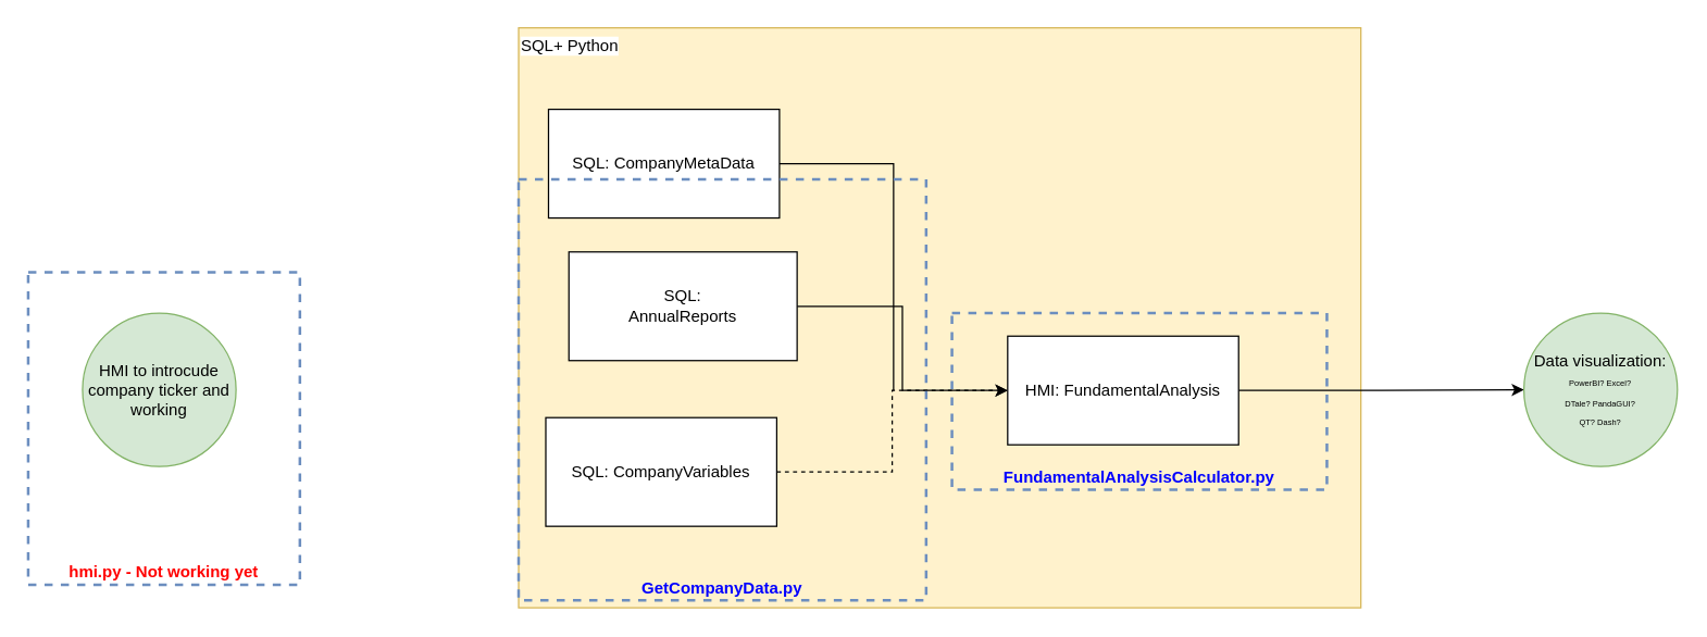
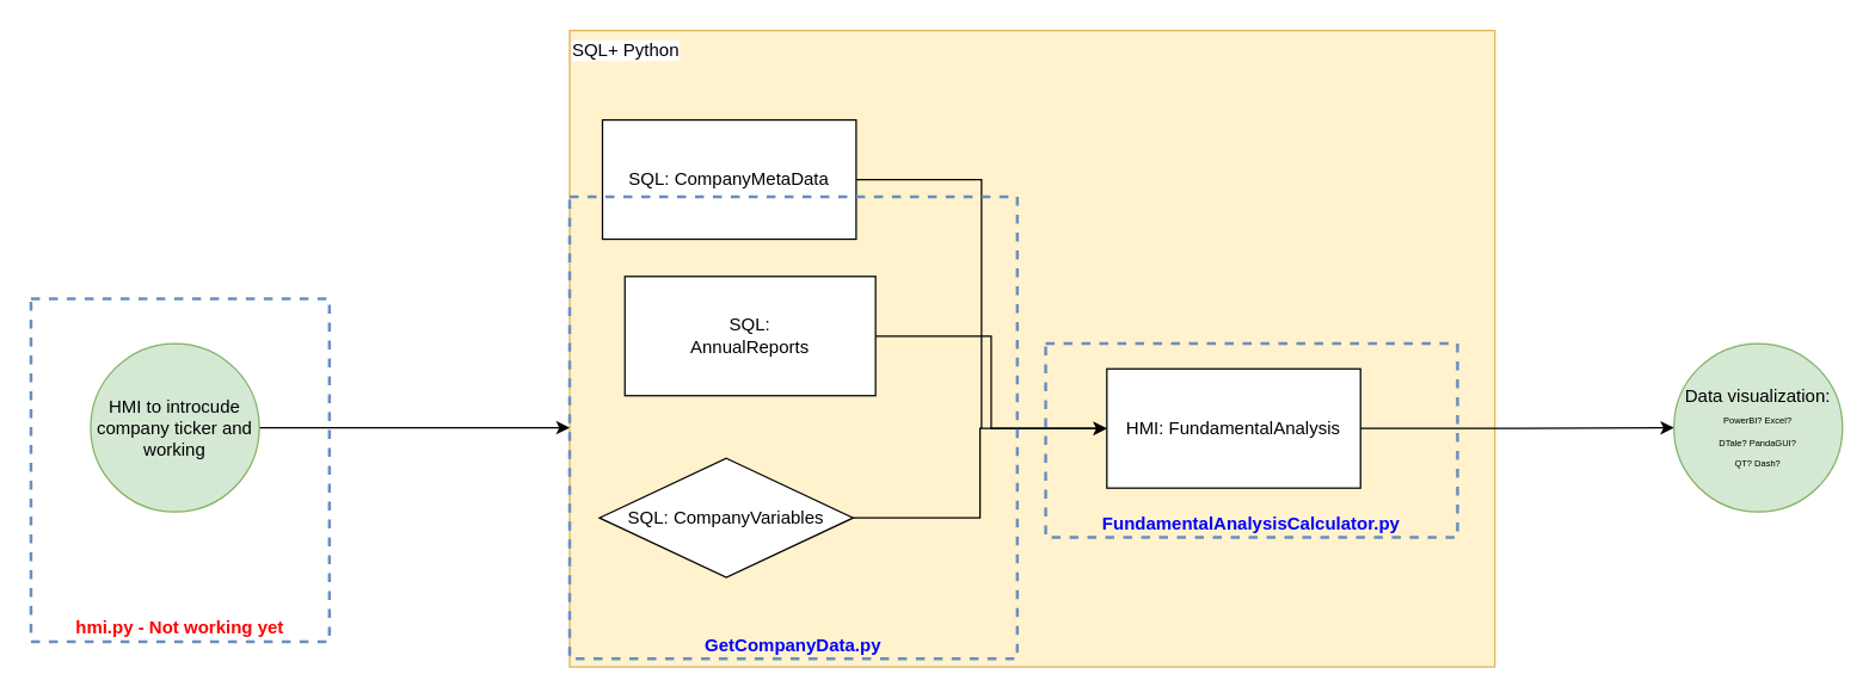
  <mxCell id="0" />
  <mxCell id="1" parent="0" />
  <mxCell id="2" value="SQL+ Python" style="rounded=0;whiteSpace=wrap;html=1;align=left;verticalAlign=top;labelBackgroundColor=default;fillColor=#fff2cc;strokeColor=#d6b656;glass=0;" parent="1" vertex="1"><mxGeometry x="381" y="20" width="620" height="427" as="geometry" /></mxCell>
  <mxCell id="3" style="edgeStyle=orthogonalEdgeStyle;rounded=0;orthogonalLoop=1;jettySize=auto;html=1;exitX=1;exitY=0.5;exitDx=0;exitDy=0;" parent="1" source="4" target="8" edge="1"><mxGeometry relative="1" as="geometry" /></mxCell>
  <mxCell id="4" value="SQL: &lt;br&gt;AnnualReports" style="rounded=0;whiteSpace=wrap;html=1;" parent="1" vertex="1"><mxGeometry x="418" y="185" width="168" height="80" as="geometry" /></mxCell>
- <mxCell id="5" style="edgeStyle=orthogonalEdgeStyle;rounded=0;orthogonalLoop=1;jettySize=auto;html=1;exitX=1;exitY=0.5;exitDx=0;exitDy=0;dashed=1;" parent="1" source="6" target="8" edge="1"><mxGeometry relative="1" as="geometry" /></mxCell>
- <mxCell id="6" value="SQL: CompanyVariables" style="rounded=0;whiteSpace=wrap;html=1;" parent="1" vertex="1"><mxGeometry x="401" y="307" width="170" height="80" as="geometry" /></mxCell>
+ <mxCell id="5" style="edgeStyle=orthogonalEdgeStyle;rounded=0;orthogonalLoop=1;jettySize=auto;html=1;exitX=1;exitY=0.5;exitDx=0;exitDy=0;" parent="1" source="6" target="8" edge="1"><mxGeometry relative="1" as="geometry" /></mxCell>
+ <mxCell id="6" value="SQL: CompanyVariables" style="rhombus;whiteSpace=wrap;html=1;" parent="1" vertex="1"><mxGeometry x="401" y="307" width="170" height="80" as="geometry" /></mxCell>
  <mxCell id="7" style="edgeStyle=orthogonalEdgeStyle;rounded=0;orthogonalLoop=1;jettySize=auto;html=1;exitX=1;exitY=0.5;exitDx=0;exitDy=0;endArrow=classic;endFill=1;entryX=0;entryY=0.5;entryDx=0;entryDy=0;" parent="1" source="8" target="9" edge="1"><mxGeometry relative="1" as="geometry"><mxPoint x="1101" y="287" as="targetPoint" /></mxGeometry></mxCell>
  <mxCell id="8" value="HMI: FundamentalAnalysis" style="rounded=0;whiteSpace=wrap;html=1;" parent="1" vertex="1"><mxGeometry x="741" y="247" width="170" height="80" as="geometry" /></mxCell>
  <mxCell id="9" value="Data visualization:&lt;br&gt;&lt;font style=&quot;font-size: 6px&quot;&gt;PowerBI? Excel?&lt;br&gt;DTale? PandaGUI?&lt;br&gt;QT? Dash?&lt;/font&gt;" style="ellipse;whiteSpace=wrap;html=1;aspect=fixed;fillColor=#d5e8d4;strokeColor=#82b366;" parent="1" vertex="1"><mxGeometry x="1121" y="230" width="113" height="113" as="geometry" /></mxCell>
  <mxCell id="10" style="edgeStyle=orthogonalEdgeStyle;rounded=0;orthogonalLoop=1;jettySize=auto;html=1;exitX=1;exitY=0.5;exitDx=0;exitDy=0;endArrow=none;endFill=0;" parent="1" source="11" edge="1"><mxGeometry relative="1" as="geometry"><mxPoint x="657" y="287" as="targetPoint" /><Array as="points"><mxPoint x="657" y="120" /><mxPoint x="657" y="287" /></Array></mxGeometry></mxCell>
  <mxCell id="11" value="SQL: CompanyMetaData" style="rounded=0;whiteSpace=wrap;html=1;" parent="1" vertex="1"><mxGeometry x="403" y="80" width="170" height="80" as="geometry" /></mxCell>
  <mxCell id="12" value="&lt;b&gt;&lt;font color=&quot;#0000ff&quot;&gt;GetCompanyData.py&lt;/font&gt;&lt;/b&gt;" style="rounded=0;whiteSpace=wrap;html=1;fillColor=none;verticalAlign=bottom;dashed=1;strokeWidth=2;strokeColor=#6c8ebf;" parent="1" vertex="1"><mxGeometry x="381" y="131.5" width="300" height="310" as="geometry" /></mxCell>
  <mxCell id="13" value="&lt;b&gt;&lt;font color=&quot;#0000ff&quot;&gt;FundamentalAnalysisCalculator.py&lt;/font&gt;&lt;/b&gt;" style="rounded=0;whiteSpace=wrap;html=1;fillColor=none;verticalAlign=bottom;dashed=1;strokeWidth=2;strokeColor=#6c8ebf;" parent="1" vertex="1"><mxGeometry x="700" y="230" width="276" height="130" as="geometry" /></mxCell>
+ <mxCell id="14" style="edgeStyle=orthogonalEdgeStyle;rounded=0;orthogonalLoop=1;jettySize=auto;html=1;exitX=1;exitY=0.5;exitDx=0;exitDy=0;endArrow=classic;endFill=1;" parent="1" source="15" target="12" edge="1"><mxGeometry relative="1" as="geometry" /></mxCell>
  <mxCell id="15" value="HMI to introcude company ticker and working" style="ellipse;whiteSpace=wrap;html=1;aspect=fixed;fillColor=#d5e8d4;strokeColor=#82b366;" parent="1" vertex="1"><mxGeometry x="60" y="230" width="113" height="113" as="geometry" /></mxCell>
  <mxCell id="16" value="&lt;b&gt;&lt;font color=&quot;#ff0000&quot;&gt;hmi.py - Not working yet&lt;/font&gt;&lt;/b&gt;" style="rounded=0;whiteSpace=wrap;html=1;fillColor=none;verticalAlign=bottom;dashed=1;strokeWidth=2;strokeColor=#6c8ebf;" parent="1" vertex="1"><mxGeometry x="20" y="200" width="200" height="230" as="geometry" /></mxCell>
